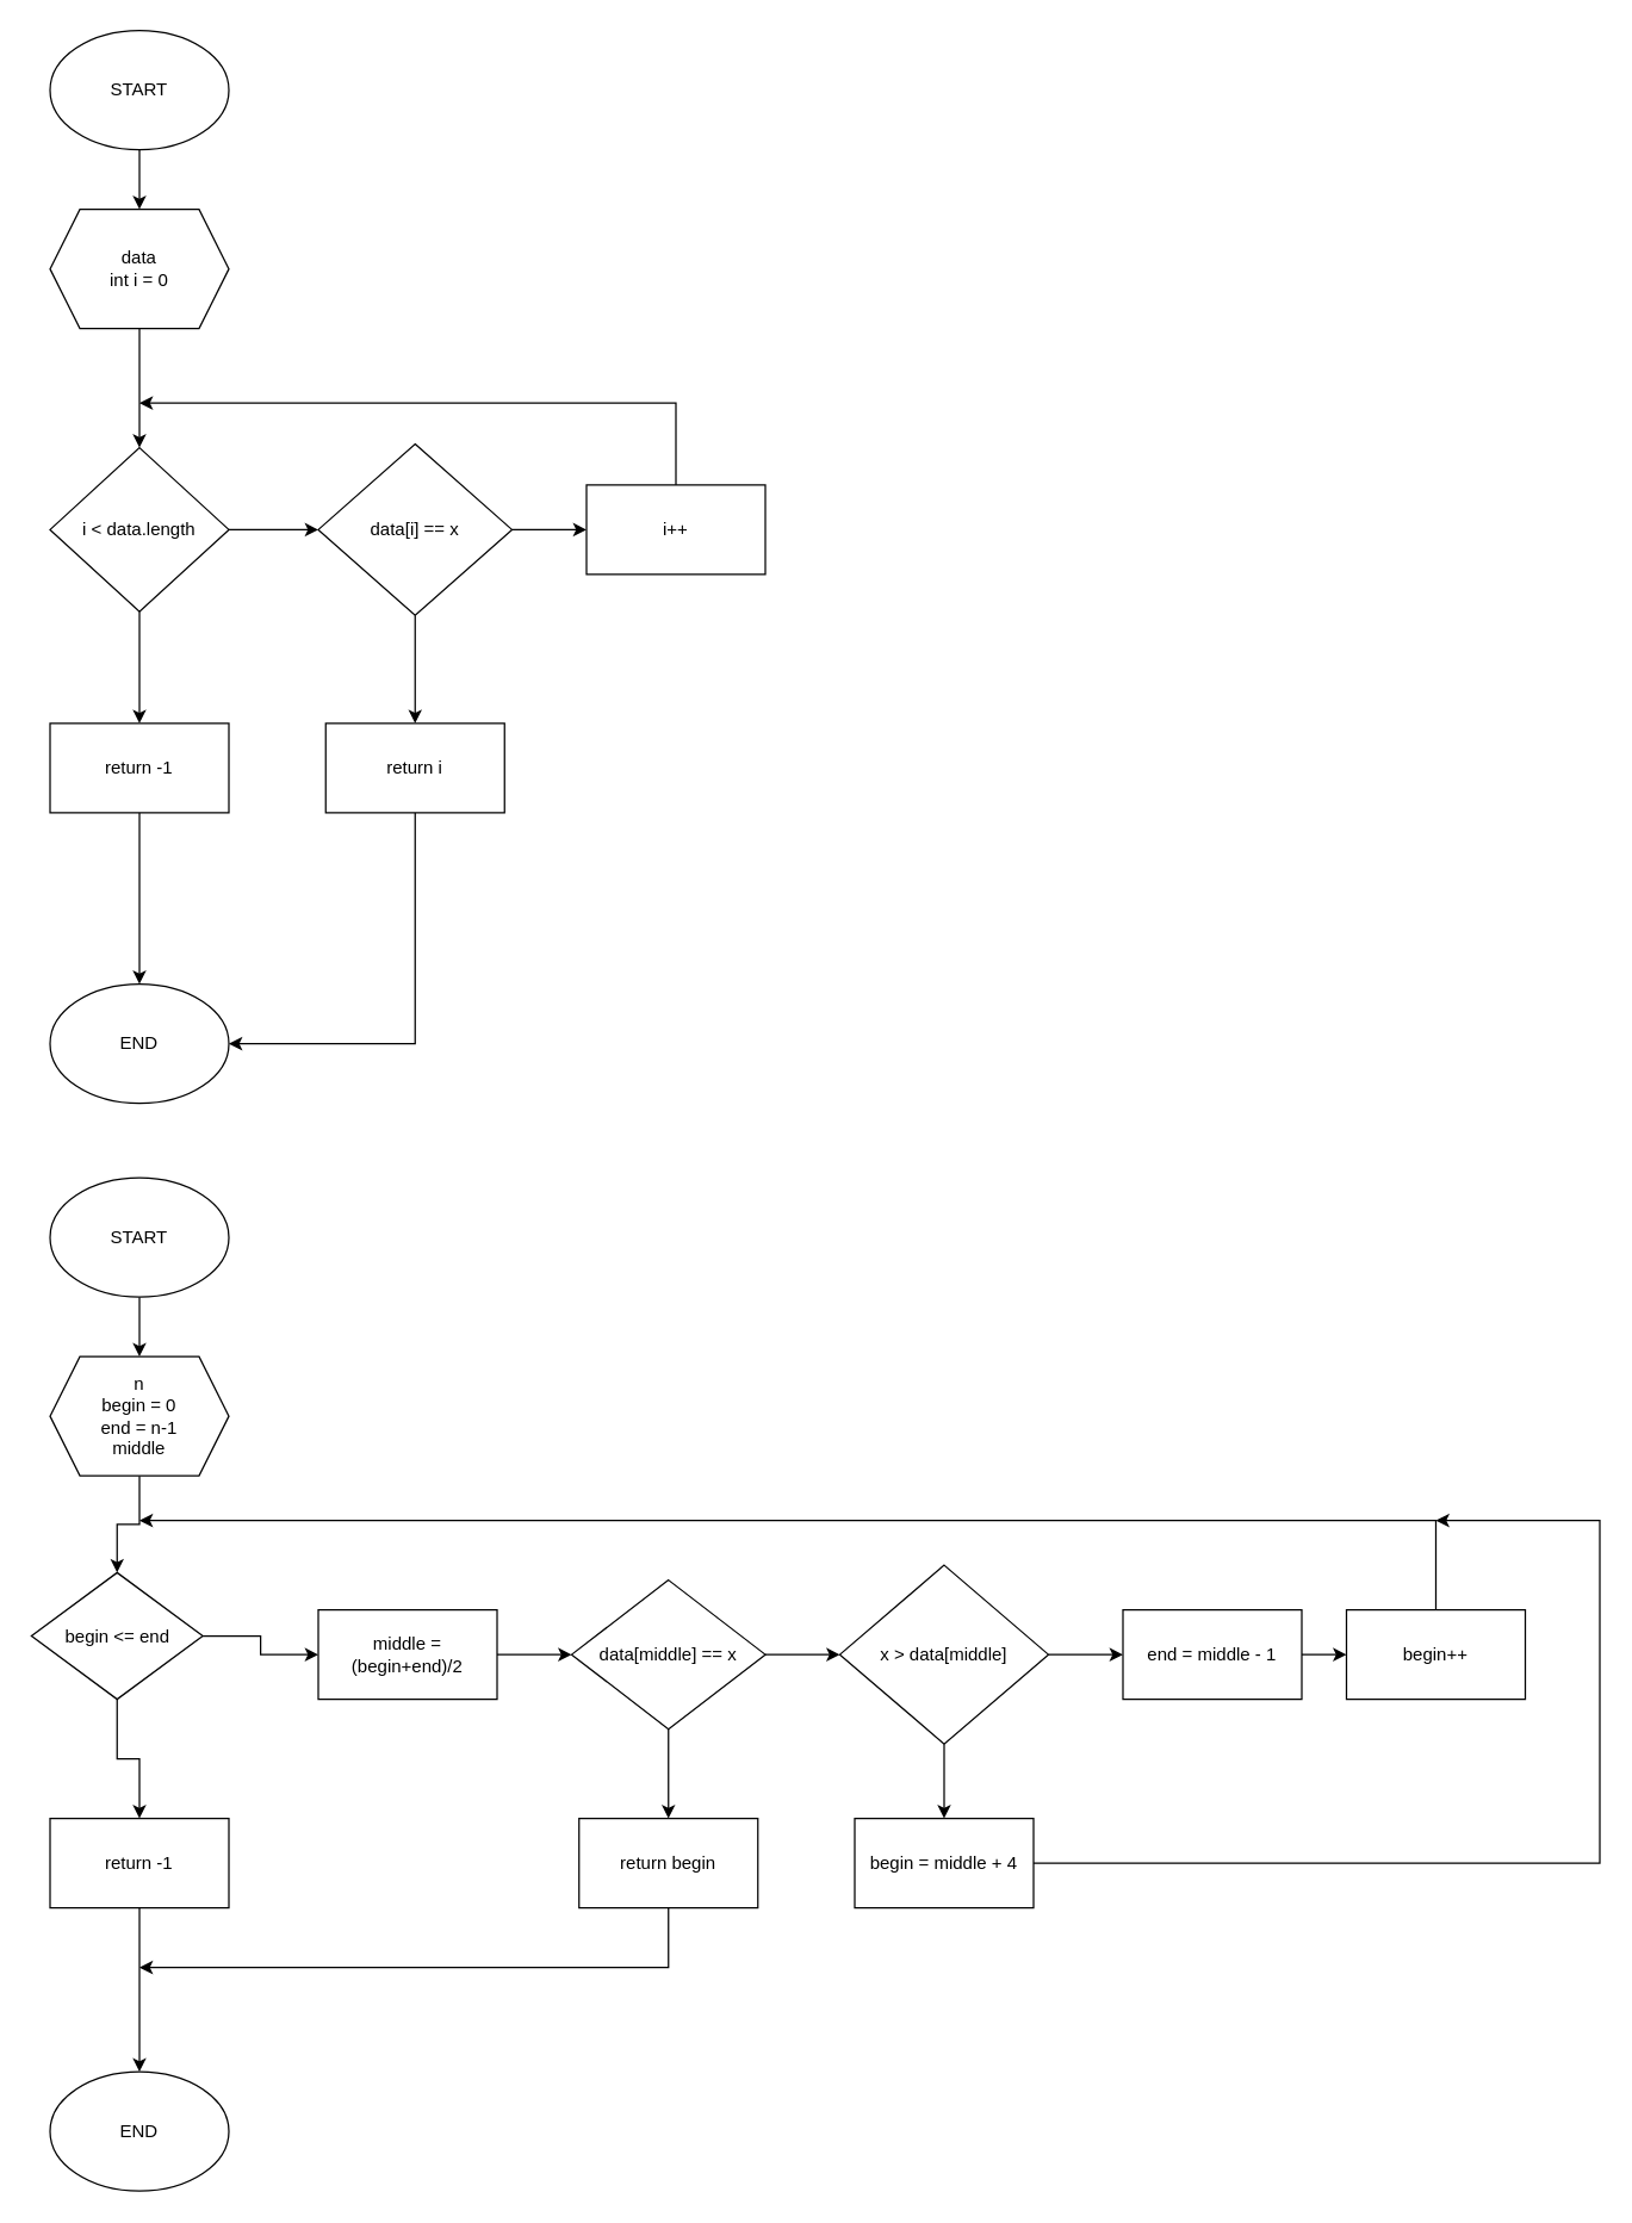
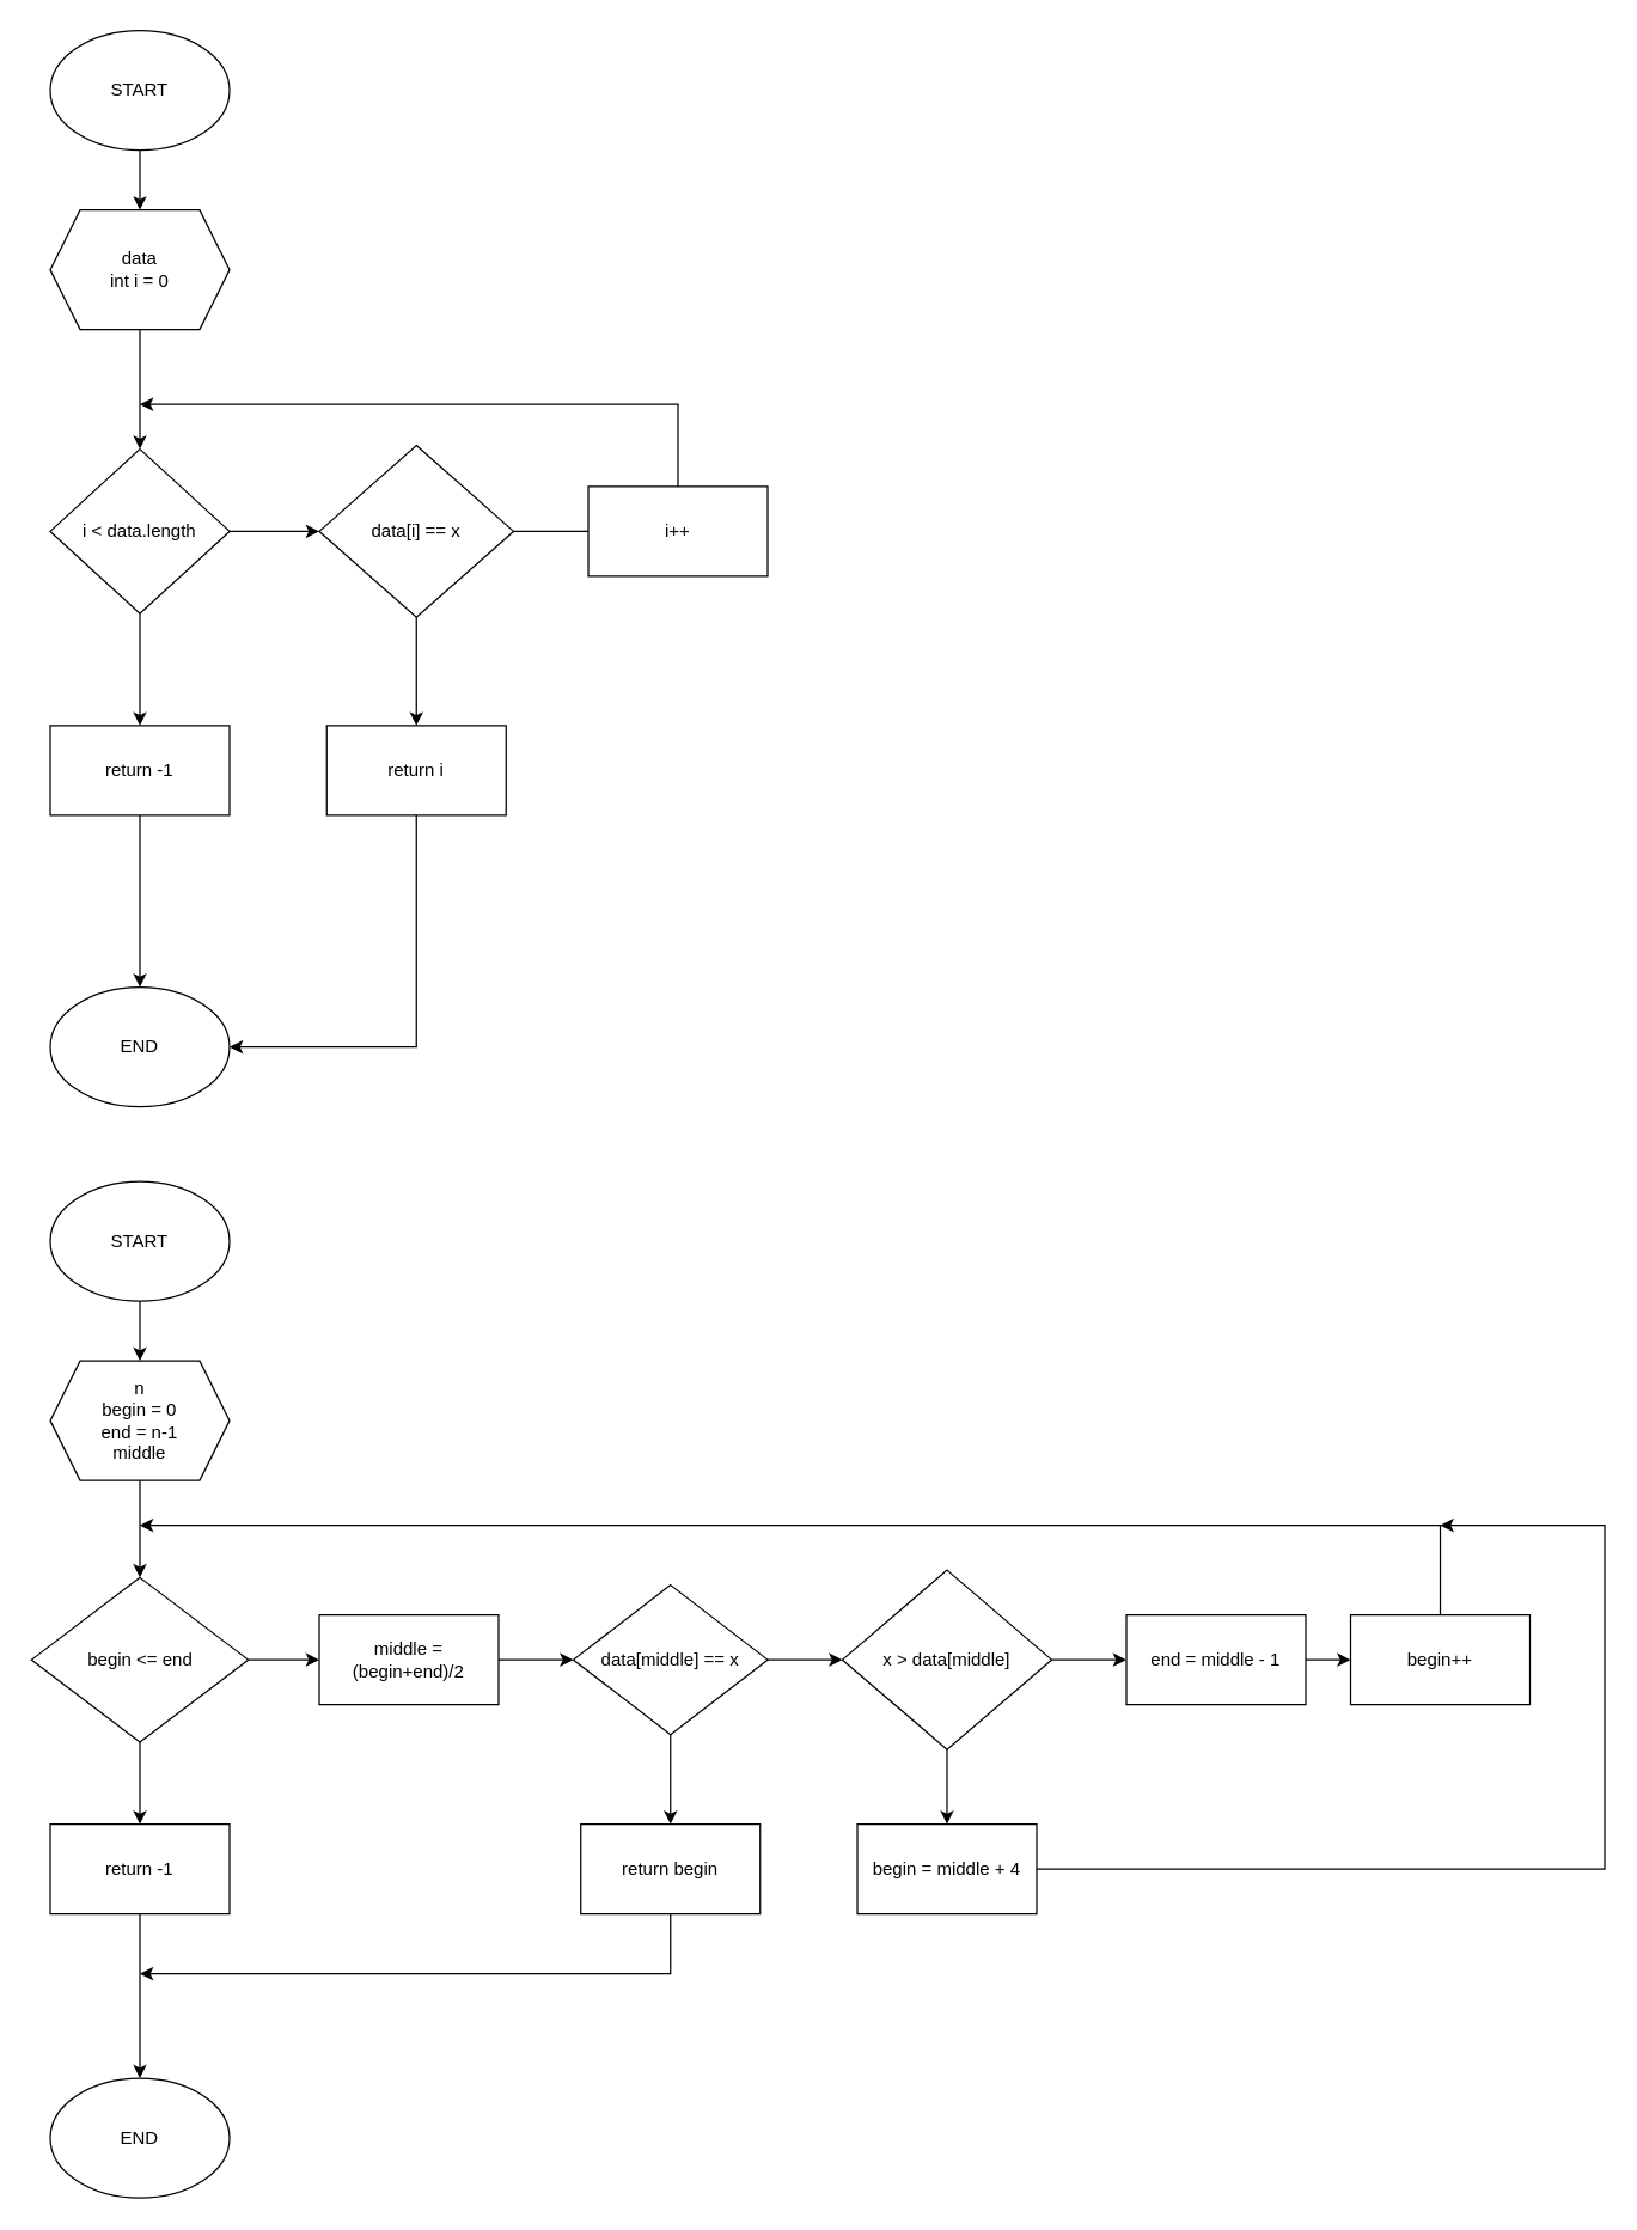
  <mxCell id="0" />
  <mxCell id="1" parent="0" />
  <mxCell id="2" value="" style="edgeStyle=orthogonalEdgeStyle;rounded=0;orthogonalLoop=1;jettySize=auto;html=1;" edge="1" parent="1" source="3" target="5"><mxGeometry relative="1" as="geometry" /></mxCell>
  <mxCell id="3" value="START" style="ellipse;whiteSpace=wrap;html=1;" vertex="1" parent="1"><mxGeometry x="33" y="20" width="120" height="80" as="geometry" /></mxCell>
  <mxCell id="4" value="" style="edgeStyle=orthogonalEdgeStyle;rounded=0;orthogonalLoop=1;jettySize=auto;html=1;" edge="1" parent="1" source="5" target="8"><mxGeometry relative="1" as="geometry" /></mxCell>
  <mxCell id="5" value="data&lt;br&gt;int i = 0" style="shape=hexagon;perimeter=hexagonPerimeter2;whiteSpace=wrap;html=1;fixedSize=1;" vertex="1" parent="1"><mxGeometry x="33" y="140" width="120" height="80" as="geometry" /></mxCell>
  <mxCell id="6" value="" style="edgeStyle=orthogonalEdgeStyle;rounded=0;orthogonalLoop=1;jettySize=auto;html=1;" edge="1" parent="1" source="8" target="11"><mxGeometry relative="1" as="geometry" /></mxCell>
  <mxCell id="7" value="" style="edgeStyle=orthogonalEdgeStyle;rounded=0;orthogonalLoop=1;jettySize=auto;html=1;" edge="1" parent="1" source="8" target="18"><mxGeometry relative="1" as="geometry" /></mxCell>
  <mxCell id="8" value="i &amp;lt; data.length" style="rhombus;whiteSpace=wrap;html=1;" vertex="1" parent="1"><mxGeometry x="33" y="300" width="120" height="110" as="geometry" /></mxCell>
  <mxCell id="9" value="" style="edgeStyle=orthogonalEdgeStyle;rounded=0;orthogonalLoop=1;jettySize=auto;html=1;" edge="1" parent="1" source="11" target="13"><mxGeometry relative="1" as="geometry" /></mxCell>
- <mxCell id="10" value="" style="edgeStyle=orthogonalEdgeStyle;rounded=0;orthogonalLoop=1;jettySize=auto;html=1;" edge="1" parent="1" source="11" target="15"><mxGeometry relative="1" as="geometry" /></mxCell>
+ <mxCell id="10" value="" style="edgeStyle=orthogonalEdgeStyle;rounded=0;orthogonalLoop=1;jettySize=auto;html=1;endArrow=none;" edge="1" parent="1" source="11" target="15"><mxGeometry relative="1" as="geometry" /></mxCell>
  <mxCell id="11" value="data[i] == x" style="rhombus;whiteSpace=wrap;html=1;" vertex="1" parent="1"><mxGeometry x="213" y="297.5" width="130" height="115" as="geometry" /></mxCell>
  <mxCell id="12" style="edgeStyle=orthogonalEdgeStyle;rounded=0;orthogonalLoop=1;jettySize=auto;html=1;entryX=1;entryY=0.5;entryDx=0;entryDy=0;" edge="1" parent="1" source="13" target="16"><mxGeometry relative="1" as="geometry"><Array as="points"><mxPoint x="278" y="700" /></Array></mxGeometry></mxCell>
  <mxCell id="13" value="return i" style="rounded=0;whiteSpace=wrap;html=1;" vertex="1" parent="1"><mxGeometry x="218" y="485" width="120" height="60" as="geometry" /></mxCell>
  <mxCell id="14" style="edgeStyle=orthogonalEdgeStyle;rounded=0;orthogonalLoop=1;jettySize=auto;html=1;" edge="1" parent="1" source="15"><mxGeometry relative="1" as="geometry"><mxPoint x="93" y="270" as="targetPoint" /><Array as="points"><mxPoint x="453" y="270" /></Array></mxGeometry></mxCell>
  <mxCell id="15" value="i++" style="rounded=0;whiteSpace=wrap;html=1;" vertex="1" parent="1"><mxGeometry x="393" y="325" width="120" height="60" as="geometry" /></mxCell>
  <mxCell id="16" value="END" style="ellipse;whiteSpace=wrap;html=1;" vertex="1" parent="1"><mxGeometry x="33" y="660" width="120" height="80" as="geometry" /></mxCell>
  <mxCell id="17" value="" style="edgeStyle=orthogonalEdgeStyle;rounded=0;orthogonalLoop=1;jettySize=auto;html=1;" edge="1" parent="1" source="18" target="16"><mxGeometry relative="1" as="geometry" /></mxCell>
  <mxCell id="18" value="return -1" style="rounded=0;whiteSpace=wrap;html=1;" vertex="1" parent="1"><mxGeometry x="33" y="485" width="120" height="60" as="geometry" /></mxCell>
  <mxCell id="19" value="" style="edgeStyle=orthogonalEdgeStyle;rounded=0;orthogonalLoop=1;jettySize=auto;html=1;" edge="1" parent="1" source="20" target="22"><mxGeometry relative="1" as="geometry" /></mxCell>
  <mxCell id="20" value="START" style="ellipse;whiteSpace=wrap;html=1;" vertex="1" parent="1"><mxGeometry x="33" y="790" width="120" height="80" as="geometry" /></mxCell>
  <mxCell id="21" value="" style="edgeStyle=orthogonalEdgeStyle;rounded=0;orthogonalLoop=1;jettySize=auto;html=1;" edge="1" parent="1" source="22" target="25"><mxGeometry relative="1" as="geometry" /></mxCell>
  <mxCell id="22" value="n&lt;br&gt;begin = 0&lt;br&gt;end = n-1&lt;br&gt;middle" style="shape=hexagon;perimeter=hexagonPerimeter2;whiteSpace=wrap;html=1;fixedSize=1;" vertex="1" parent="1"><mxGeometry x="33" y="910" width="120" height="80" as="geometry" /></mxCell>
  <mxCell id="23" value="" style="edgeStyle=orthogonalEdgeStyle;rounded=0;orthogonalLoop=1;jettySize=auto;html=1;" edge="1" parent="1" source="25" target="27"><mxGeometry relative="1" as="geometry" /></mxCell>
  <mxCell id="24" value="" style="edgeStyle=orthogonalEdgeStyle;rounded=0;orthogonalLoop=1;jettySize=auto;html=1;" edge="1" parent="1" source="25" target="44"><mxGeometry relative="1" as="geometry" /></mxCell>
- <mxCell id="25" value="begin &amp;lt;= end" style="rhombus;whiteSpace=wrap;html=1;" vertex="1" parent="1"><mxGeometry x="20.5" y="1055" width="115" height="85" as="geometry" /></mxCell>
+ <mxCell id="25" value="begin &amp;lt;= end" style="rhombus;whiteSpace=wrap;html=1;" vertex="1" parent="1"><mxGeometry x="20.5" y="1055" width="145" height="110" as="geometry" /></mxCell>
  <mxCell id="26" value="" style="edgeStyle=orthogonalEdgeStyle;rounded=0;orthogonalLoop=1;jettySize=auto;html=1;" edge="1" parent="1" source="27" target="30"><mxGeometry relative="1" as="geometry" /></mxCell>
  <mxCell id="27" value="middle = (begin+end)/2" style="rounded=0;whiteSpace=wrap;html=1;" vertex="1" parent="1"><mxGeometry x="213" y="1080" width="120" height="60" as="geometry" /></mxCell>
  <mxCell id="28" value="" style="edgeStyle=orthogonalEdgeStyle;rounded=0;orthogonalLoop=1;jettySize=auto;html=1;" edge="1" parent="1" source="30" target="32"><mxGeometry relative="1" as="geometry" /></mxCell>
  <mxCell id="29" value="" style="edgeStyle=orthogonalEdgeStyle;rounded=0;orthogonalLoop=1;jettySize=auto;html=1;" edge="1" parent="1" source="30" target="35"><mxGeometry relative="1" as="geometry" /></mxCell>
  <mxCell id="30" value="data[middle] == x" style="rhombus;whiteSpace=wrap;html=1;" vertex="1" parent="1"><mxGeometry x="383" y="1060" width="130" height="100" as="geometry" /></mxCell>
  <mxCell id="31" style="edgeStyle=orthogonalEdgeStyle;rounded=0;orthogonalLoop=1;jettySize=auto;html=1;" edge="1" parent="1" source="32"><mxGeometry relative="1" as="geometry"><mxPoint x="93" y="1320" as="targetPoint" /><Array as="points"><mxPoint x="448" y="1320" /></Array></mxGeometry></mxCell>
  <mxCell id="32" value="return begin" style="rounded=0;whiteSpace=wrap;html=1;" vertex="1" parent="1"><mxGeometry x="388" y="1220" width="120" height="60" as="geometry" /></mxCell>
  <mxCell id="33" value="" style="edgeStyle=orthogonalEdgeStyle;rounded=0;orthogonalLoop=1;jettySize=auto;html=1;" edge="1" parent="1" source="35" target="37"><mxGeometry relative="1" as="geometry" /></mxCell>
  <mxCell id="34" value="" style="edgeStyle=orthogonalEdgeStyle;rounded=0;orthogonalLoop=1;jettySize=auto;html=1;" edge="1" parent="1" source="35" target="39"><mxGeometry relative="1" as="geometry" /></mxCell>
  <mxCell id="35" value="x &amp;gt; data[middle]" style="rhombus;whiteSpace=wrap;html=1;" vertex="1" parent="1"><mxGeometry x="563" y="1050" width="140" height="120" as="geometry" /></mxCell>
  <mxCell id="36" style="edgeStyle=orthogonalEdgeStyle;rounded=0;orthogonalLoop=1;jettySize=auto;html=1;" edge="1" parent="1" source="37"><mxGeometry relative="1" as="geometry"><mxPoint x="963" y="1020" as="targetPoint" /><Array as="points"><mxPoint x="1073" y="1250" /><mxPoint x="1073" y="1020" /></Array></mxGeometry></mxCell>
  <mxCell id="37" value="begin = middle + 4" style="rounded=0;whiteSpace=wrap;html=1;" vertex="1" parent="1"><mxGeometry x="573" y="1220" width="120" height="60" as="geometry" /></mxCell>
  <mxCell id="38" value="" style="edgeStyle=orthogonalEdgeStyle;rounded=0;orthogonalLoop=1;jettySize=auto;html=1;" edge="1" parent="1" source="39" target="41"><mxGeometry relative="1" as="geometry" /></mxCell>
  <mxCell id="39" value="end = middle - 1" style="rounded=0;whiteSpace=wrap;html=1;" vertex="1" parent="1"><mxGeometry x="753" y="1080" width="120" height="60" as="geometry" /></mxCell>
  <mxCell id="40" style="edgeStyle=orthogonalEdgeStyle;rounded=0;orthogonalLoop=1;jettySize=auto;html=1;" edge="1" parent="1" source="41"><mxGeometry relative="1" as="geometry"><mxPoint x="93" y="1020" as="targetPoint" /><Array as="points"><mxPoint x="963" y="1020" /></Array></mxGeometry></mxCell>
  <mxCell id="41" value="begin++" style="rounded=0;whiteSpace=wrap;html=1;" vertex="1" parent="1"><mxGeometry x="903" y="1080" width="120" height="60" as="geometry" /></mxCell>
  <mxCell id="42" value="END" style="ellipse;whiteSpace=wrap;html=1;" vertex="1" parent="1"><mxGeometry x="33" y="1390" width="120" height="80" as="geometry" /></mxCell>
  <mxCell id="43" value="" style="edgeStyle=orthogonalEdgeStyle;rounded=0;orthogonalLoop=1;jettySize=auto;html=1;" edge="1" parent="1" source="44" target="42"><mxGeometry relative="1" as="geometry" /></mxCell>
  <mxCell id="44" value="return -1" style="rounded=0;whiteSpace=wrap;html=1;" vertex="1" parent="1"><mxGeometry x="33" y="1220" width="120" height="60" as="geometry" /></mxCell>
